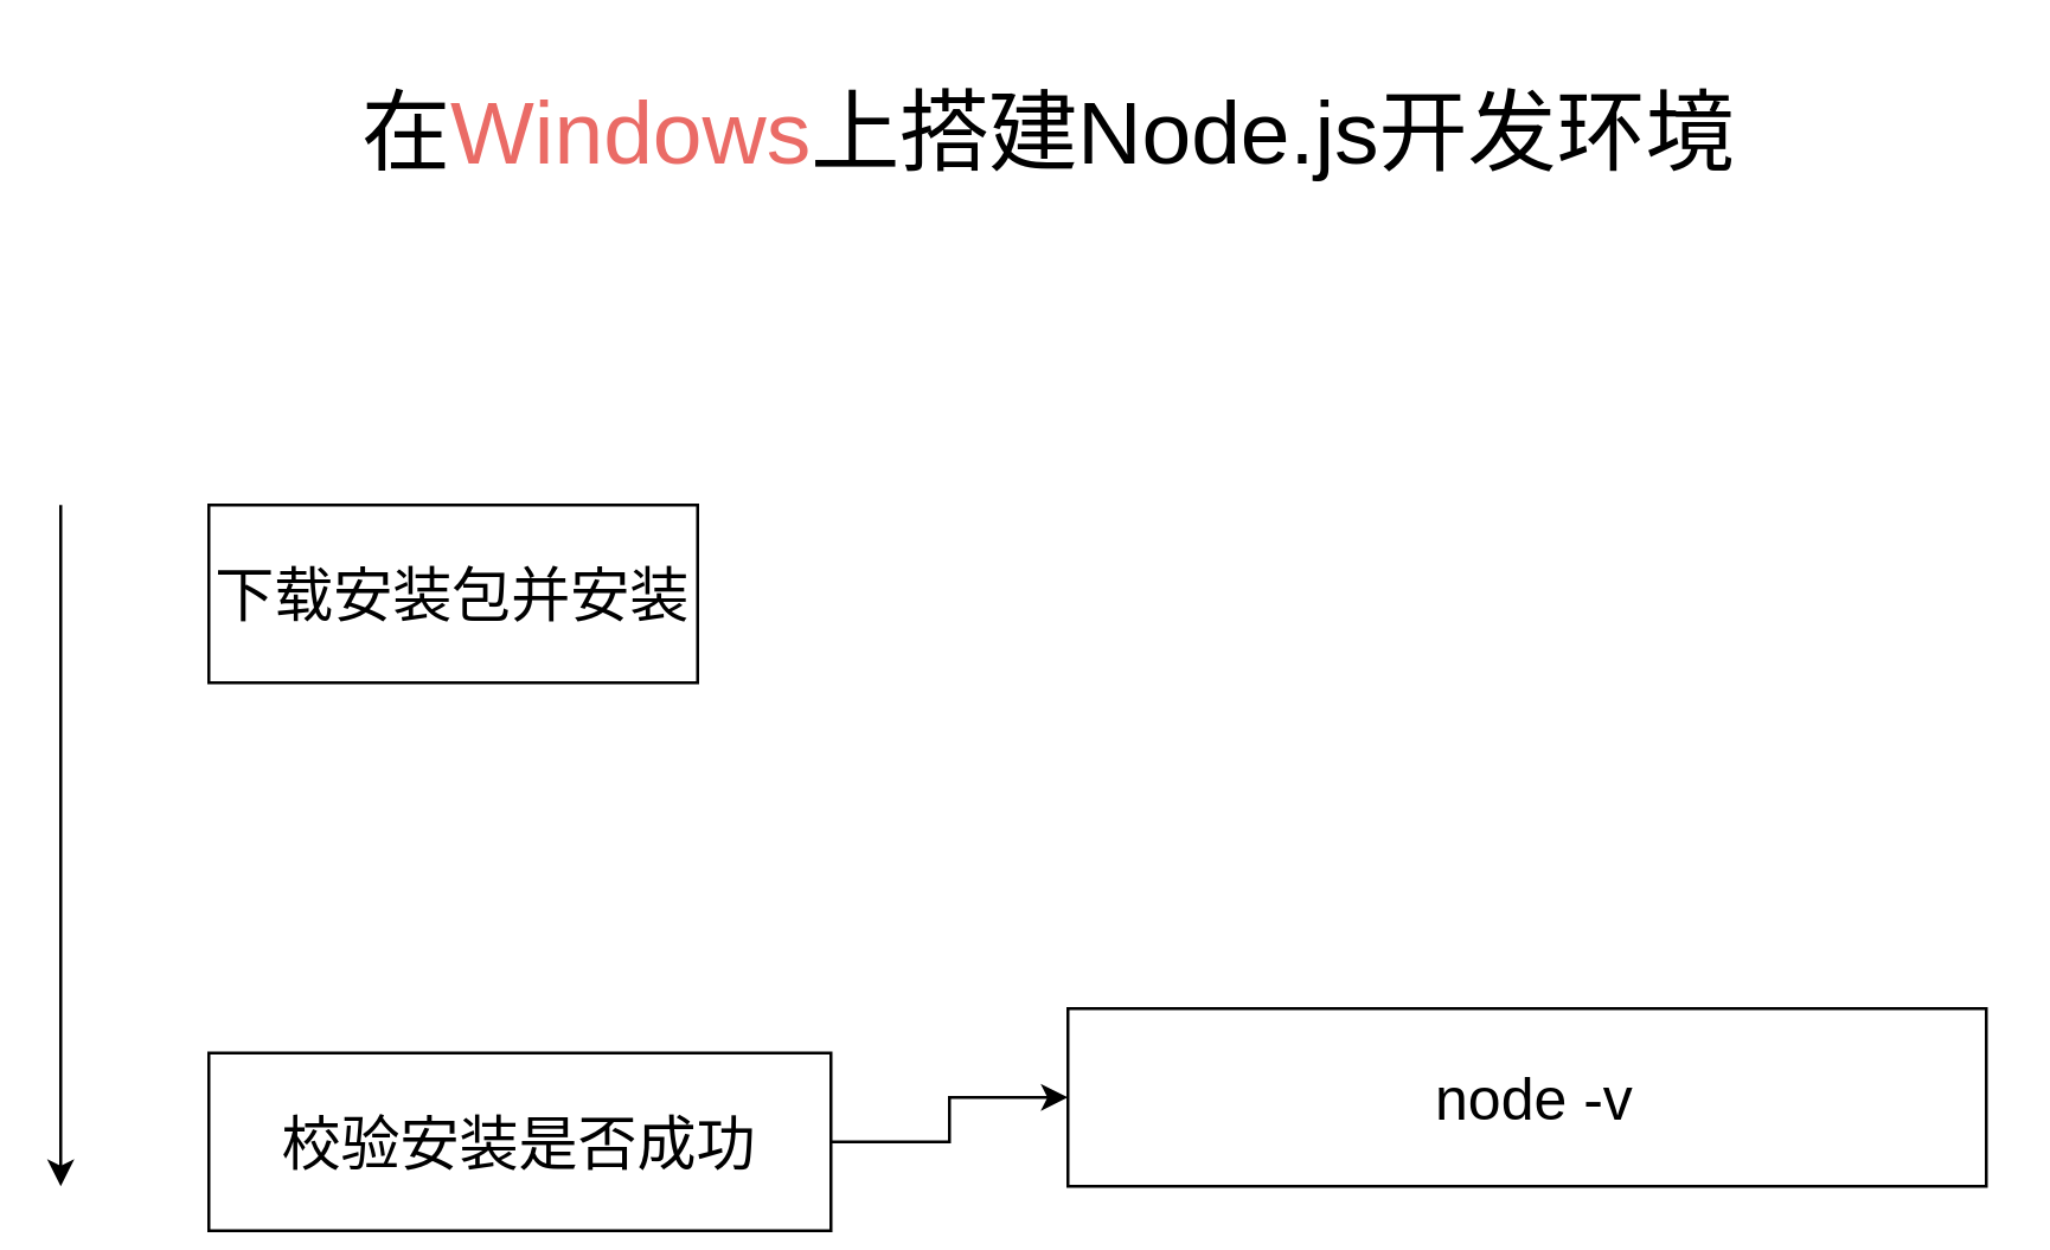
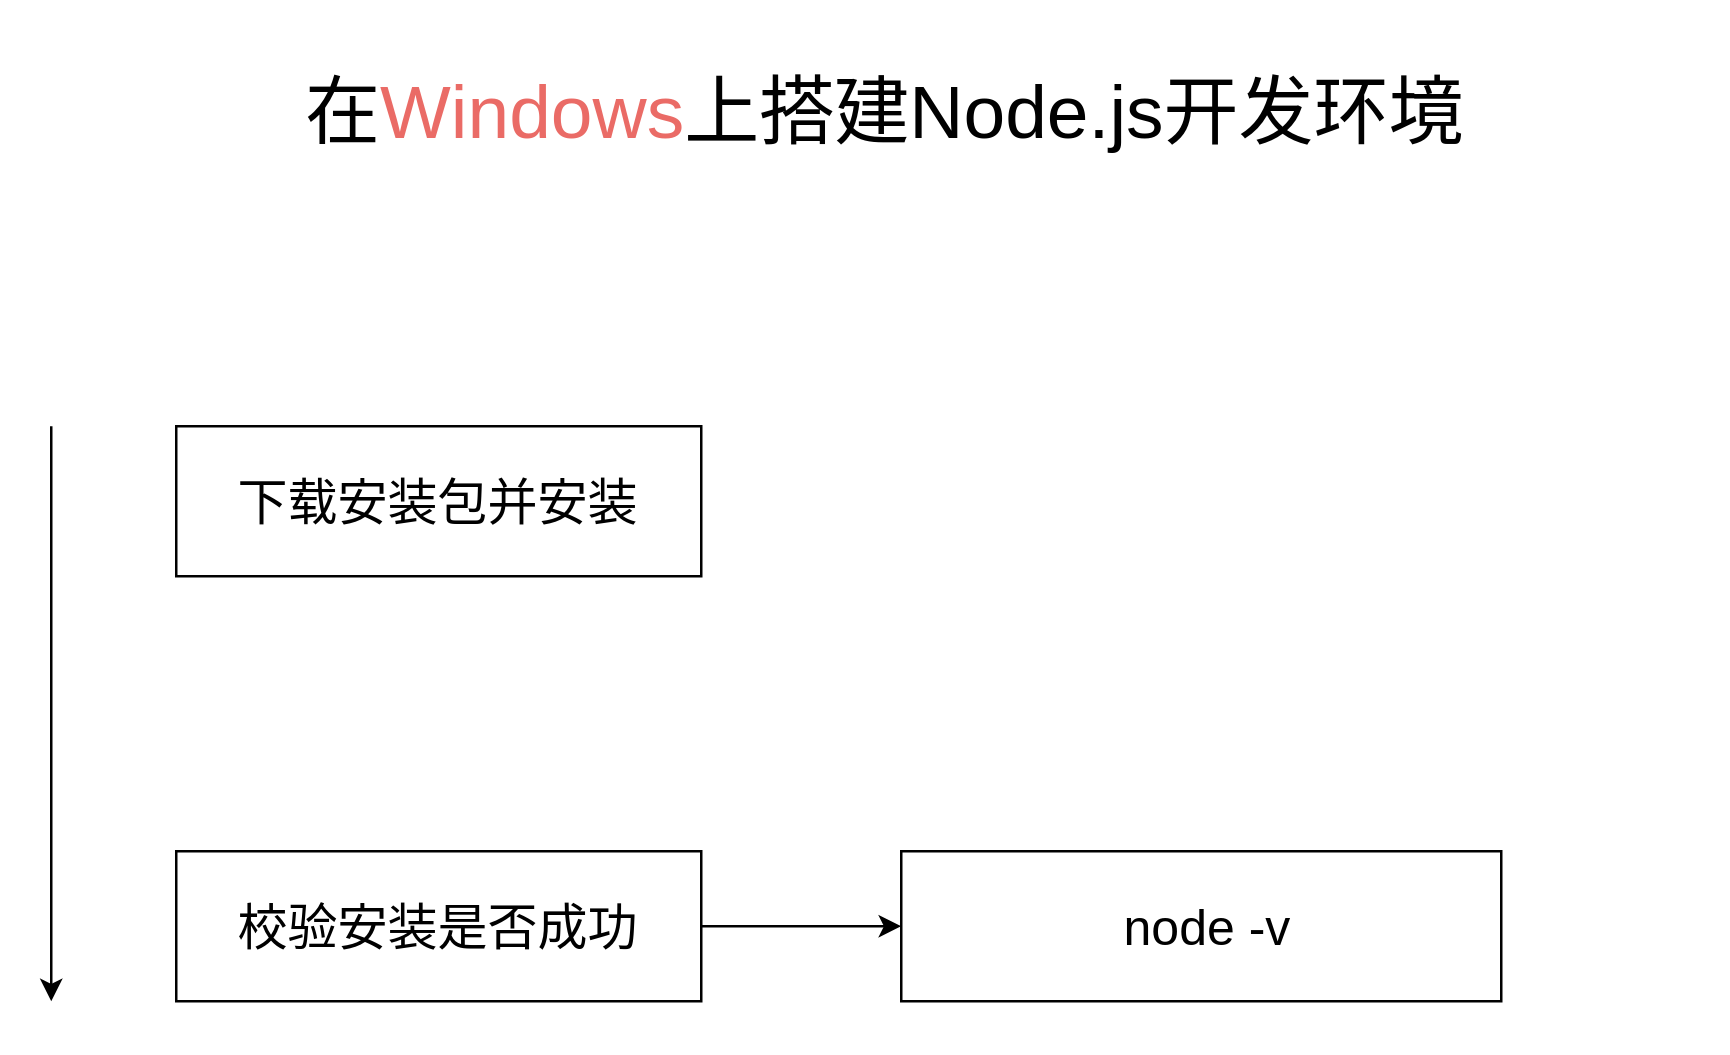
  <mxCell id="0" />
  <mxCell id="1" parent="0" />
- <mxCell id="2" value="&lt;font style=&quot;font-size: 20px&quot;&gt;下载安装包并安装&lt;/font&gt;" style="rounded=0;whiteSpace=wrap;html=1;" parent="1" vertex="1"><mxGeometry x="70" y="170" width="165" height="60" as="geometry" /></mxCell>
+ <mxCell id="2" value="&lt;font style=&quot;font-size: 20px&quot;&gt;下载安装包并安装&lt;/font&gt;" style="rounded=0;whiteSpace=wrap;html=1;" parent="1" vertex="1"><mxGeometry x="70" y="170" width="210" height="60" as="geometry" /></mxCell>
  <mxCell id="3" value="" style="edgeStyle=orthogonalEdgeStyle;rounded=0;orthogonalLoop=1;jettySize=auto;html=1;" parent="1" source="4" target="5" edge="1"><mxGeometry relative="1" as="geometry" /></mxCell>
- <mxCell id="4" value="&lt;span style=&quot;font-size: 20px&quot;&gt;校验安装是否成功&lt;/span&gt;" style="rounded=0;whiteSpace=wrap;html=1;" parent="1" vertex="1"><mxGeometry x="70" y="355" width="210" height="60" as="geometry" /></mxCell>
- <mxCell id="5" value="&lt;font style=&quot;font-size: 20px&quot;&gt;&amp;nbsp;node -v&lt;/font&gt;" style="rounded=0;whiteSpace=wrap;html=1;" parent="1" vertex="1"><mxGeometry x="360" y="340" width="310" height="60" as="geometry" /></mxCell>
+ <mxCell id="4" value="&lt;span style=&quot;font-size: 20px&quot;&gt;校验安装是否成功&lt;/span&gt;" style="rounded=0;whiteSpace=wrap;html=1;" parent="1" vertex="1"><mxGeometry x="70" y="340" width="210" height="60" as="geometry" /></mxCell>
+ <mxCell id="5" value="&lt;font style=&quot;font-size: 20px&quot;&gt;&amp;nbsp;node -v&lt;/font&gt;" style="rounded=0;whiteSpace=wrap;html=1;" parent="1" vertex="1"><mxGeometry x="360" y="340" width="240" height="60" as="geometry" /></mxCell>
  <mxCell id="6" value="" style="endArrow=classic;html=1;" parent="1" edge="1"><mxGeometry width="50" height="50" relative="1" as="geometry"><mxPoint x="20" y="170" as="sourcePoint" /><mxPoint x="20" y="400" as="targetPoint" /></mxGeometry></mxCell>
  <mxCell id="7" value="&lt;font style=&quot;font-size: 30px&quot;&gt;在&lt;font color=&quot;#ea6b66&quot;&gt;Windows&lt;/font&gt;上搭建Node.js开发环境&lt;/font&gt;" style="text;html=1;" parent="1" vertex="1"><mxGeometry x="120" y="20" width="200" height="30" as="geometry" /></mxCell>
